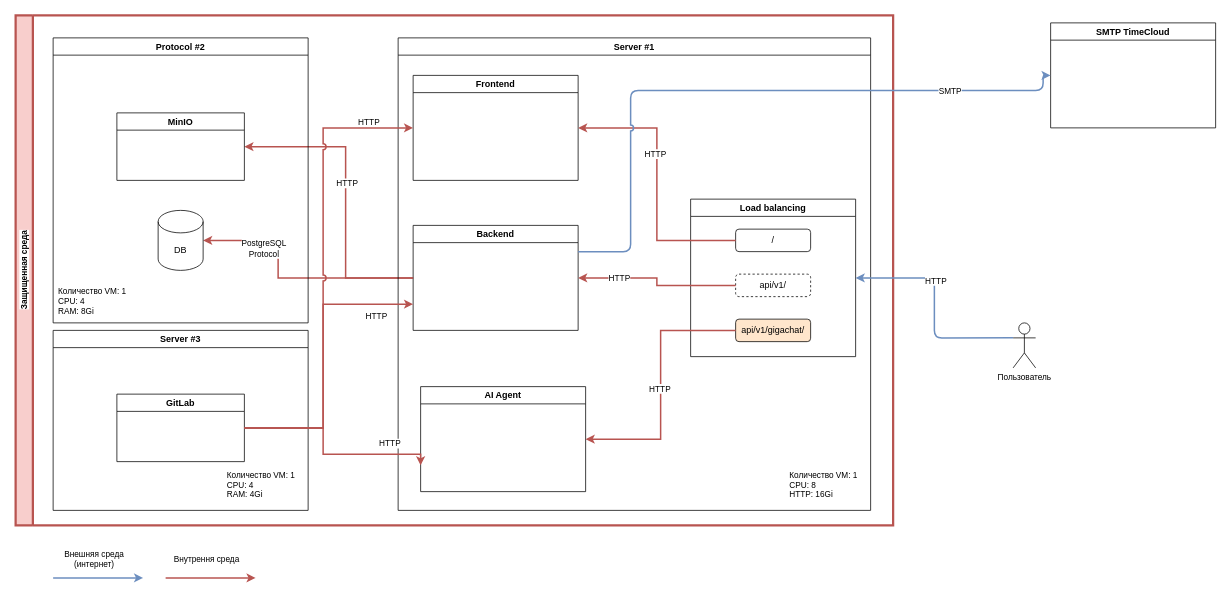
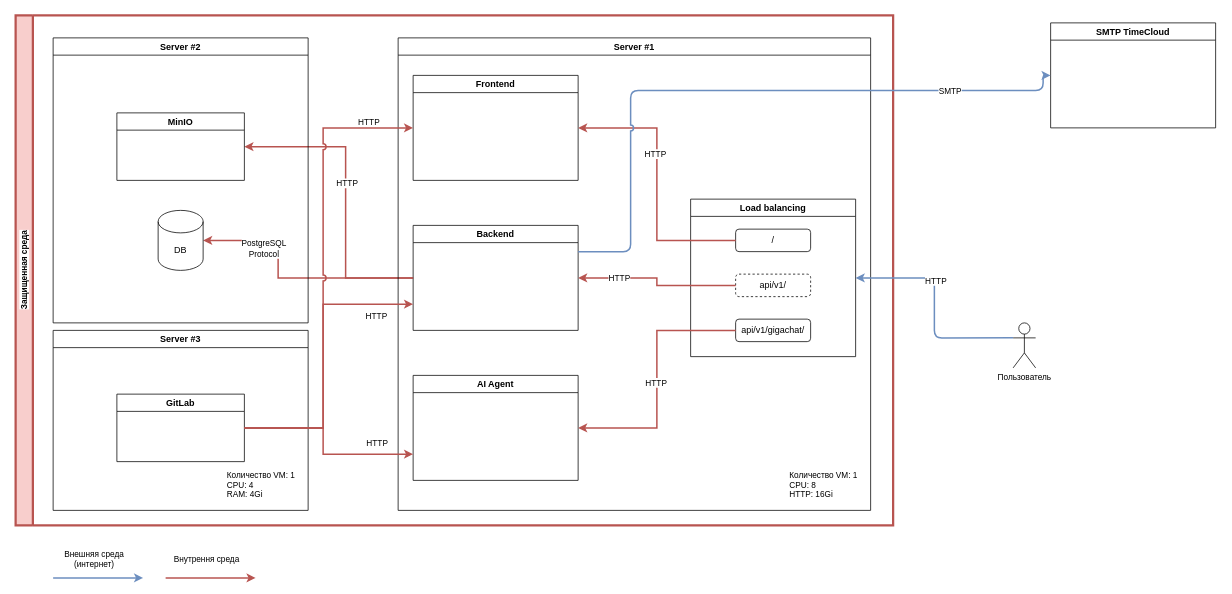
  <mxCell id="0" />
  <mxCell id="1" parent="0" />
  <mxCell id="2" value="Frontend" style="swimlane;whiteSpace=wrap;html=1;" vertex="1" parent="1"><mxGeometry x="550" y="100" width="220" height="140" as="geometry" /></mxCell>
  <mxCell id="3" style="edgeStyle=orthogonalEdgeStyle;rounded=0;orthogonalLoop=1;jettySize=auto;html=1;exitX=0;exitY=0.5;exitDx=0;exitDy=0;entryX=1;entryY=0.5;entryDx=0;entryDy=0;elbow=vertical;strokeWidth=2;fillColor=#f8cecc;strokeColor=#b85450;" edge="1" parent="1" source="5" target="21"><mxGeometry relative="1" as="geometry"><Array as="points"><mxPoint x="460" y="370" /><mxPoint x="460" y="195" /></Array></mxGeometry></mxCell>
  <mxCell id="4" value="HTTP" style="edgeLabel;html=1;align=center;verticalAlign=middle;resizable=0;points=[];" vertex="1" connectable="0" parent="3"><mxGeometry x="0.09" relative="1" as="geometry"><mxPoint x="1" y="1" as="offset" /></mxGeometry></mxCell>
  <mxCell id="5" value="Backend" style="swimlane;whiteSpace=wrap;html=1;" vertex="1" parent="1"><mxGeometry x="550" y="300" width="220" height="140" as="geometry" /></mxCell>
- <mxCell id="6" value="AI Agent" style="swimlane;whiteSpace=wrap;html=1;strokeWidth=1;" vertex="1" parent="1"><mxGeometry x="560" y="515" width="220" height="140" as="geometry" /></mxCell>
+ <mxCell id="6" value="AI Agent" style="swimlane;whiteSpace=wrap;html=1;strokeWidth=1;" vertex="1" parent="1"><mxGeometry x="550" y="500" width="220" height="140" as="geometry" /></mxCell>
  <mxCell id="7" value="Load balancing" style="swimlane;whiteSpace=wrap;html=1;" vertex="1" parent="1"><mxGeometry x="920" y="265" width="220" height="210" as="geometry" /></mxCell>
  <mxCell id="8" value="api/v1/" style="rounded=1;whiteSpace=wrap;html=1;dashed=1;" vertex="1" parent="7"><mxGeometry x="60" y="100" width="100" height="30" as="geometry" /></mxCell>
  <mxCell id="9" value="/" style="rounded=1;whiteSpace=wrap;html=1;" vertex="1" parent="7"><mxGeometry x="60" y="40" width="100" height="30" as="geometry" /></mxCell>
- <mxCell id="10" value="api/v1/gigachat/" style="rounded=1;whiteSpace=wrap;html=1;fillColor=#ffe6cc;" vertex="1" parent="7"><mxGeometry x="60" y="160" width="100" height="30" as="geometry" /></mxCell>
+ <mxCell id="10" value="api/v1/gigachat/" style="rounded=1;whiteSpace=wrap;html=1;" vertex="1" parent="7"><mxGeometry x="60" y="160" width="100" height="30" as="geometry" /></mxCell>
  <mxCell id="11" style="edgeStyle=orthogonalEdgeStyle;rounded=0;orthogonalLoop=1;jettySize=auto;html=1;exitX=0;exitY=0.5;exitDx=0;exitDy=0;entryX=1;entryY=0.5;entryDx=0;entryDy=0;strokeWidth=2;fillColor=#f8cecc;strokeColor=#b85450;" edge="1" parent="1" source="9" target="2"><mxGeometry relative="1" as="geometry" /></mxCell>
  <mxCell id="12" value="HTTP" style="edgeLabel;html=1;align=center;verticalAlign=middle;resizable=0;points=[];" vertex="1" connectable="0" parent="11"><mxGeometry x="0.225" y="3" relative="1" as="geometry"><mxPoint as="offset" /></mxGeometry></mxCell>
  <mxCell id="13" style="edgeStyle=orthogonalEdgeStyle;rounded=0;orthogonalLoop=1;jettySize=auto;html=1;exitX=0;exitY=0.5;exitDx=0;exitDy=0;entryX=1;entryY=0.5;entryDx=0;entryDy=0;strokeWidth=2;fillColor=#f8cecc;strokeColor=#b85450;" edge="1" parent="1" source="10" target="6"><mxGeometry relative="1" as="geometry" /></mxCell>
  <mxCell id="14" value="HTTP" style="edgeLabel;html=1;align=center;verticalAlign=middle;resizable=0;points=[];" vertex="1" connectable="0" parent="13"><mxGeometry x="0.026" y="-2" relative="1" as="geometry"><mxPoint as="offset" /></mxGeometry></mxCell>
  <mxCell id="15" style="edgeStyle=orthogonalEdgeStyle;rounded=0;orthogonalLoop=1;jettySize=auto;html=1;exitX=0;exitY=0.5;exitDx=0;exitDy=0;entryX=1;entryY=0.5;entryDx=0;entryDy=0;strokeWidth=2;fillColor=#f8cecc;strokeColor=#b85450;" edge="1" parent="1" source="8" target="5"><mxGeometry relative="1" as="geometry" /></mxCell>
  <mxCell id="16" value="HTTP" style="edgeLabel;html=1;align=center;verticalAlign=middle;resizable=0;points=[];" vertex="1" connectable="0" parent="15"><mxGeometry x="0.506" relative="1" as="geometry"><mxPoint as="offset" /></mxGeometry></mxCell>
  <mxCell id="17" style="edgeStyle=orthogonalEdgeStyle;rounded=0;orthogonalLoop=1;jettySize=auto;html=1;exitX=0;exitY=0.5;exitDx=0;exitDy=0;entryX=1;entryY=0.5;entryDx=0;entryDy=0;entryPerimeter=0;strokeWidth=2;fillColor=#f8cecc;strokeColor=#b85450;" edge="1" parent="1" source="5" target="22"><mxGeometry relative="1" as="geometry"><Array as="points"><mxPoint x="370" y="370" /><mxPoint x="370" y="320" /></Array></mxGeometry></mxCell>
  <mxCell id="18" value="&lt;div&gt;PostgreSQL&lt;/div&gt;&lt;div&gt;Protocol&lt;/div&gt;" style="edgeLabel;html=1;align=center;verticalAlign=middle;resizable=0;points=[];" vertex="1" connectable="0" parent="17"><mxGeometry x="0.41" y="2" relative="1" as="geometry"><mxPoint x="-17" y="8" as="offset" /></mxGeometry></mxCell>
  <mxCell id="19" value="Server #1" style="swimlane;whiteSpace=wrap;html=1;" vertex="1" parent="1"><mxGeometry x="530" y="50" width="630" height="630" as="geometry" /></mxCell>
- <mxCell id="20" value="Protocol #2" style="swimlane;whiteSpace=wrap;html=1;" vertex="1" parent="1"><mxGeometry x="70" y="50" width="340" height="380" as="geometry" /></mxCell>
+ <mxCell id="20" value="Server #2" style="swimlane;whiteSpace=wrap;html=1;" vertex="1" parent="1"><mxGeometry x="70" y="50" width="340" height="380" as="geometry" /></mxCell>
  <mxCell id="21" value="MinIO" style="swimlane;whiteSpace=wrap;html=1;" vertex="1" parent="20"><mxGeometry x="85" y="100" width="170" height="90" as="geometry" /></mxCell>
  <mxCell id="22" value="DB" style="shape=cylinder3;whiteSpace=wrap;html=1;boundedLbl=1;backgroundOutline=1;size=15;" vertex="1" parent="20"><mxGeometry x="140" y="230" width="60" height="80" as="geometry" /></mxCell>
  <mxCell id="23" value="Server #3" style="swimlane;whiteSpace=wrap;html=1;" vertex="1" parent="1"><mxGeometry x="70" y="440" width="340" height="240" as="geometry" /></mxCell>
  <mxCell id="24" value="GitLab" style="swimlane;whiteSpace=wrap;html=1;" vertex="1" parent="23"><mxGeometry x="85" y="85" width="170" height="90" as="geometry" /></mxCell>
  <mxCell id="25" style="edgeStyle=orthogonalEdgeStyle;rounded=0;orthogonalLoop=1;jettySize=auto;html=1;exitX=1;exitY=0.5;exitDx=0;exitDy=0;entryX=0;entryY=0.75;entryDx=0;entryDy=0;strokeWidth=2;fillColor=#f8cecc;strokeColor=#b85450;" edge="1" parent="1" source="24" target="6"><mxGeometry relative="1" as="geometry"><Array as="points"><mxPoint x="430" y="570" /><mxPoint x="430" y="605" /></Array></mxGeometry></mxCell>
  <mxCell id="26" value="HTTP" style="edgeLabel;html=1;align=center;verticalAlign=middle;resizable=0;points=[];fontFamily=Helvetica;fontSize=11;fontColor=default;labelBackgroundColor=default;" vertex="1" connectable="0" parent="25"><mxGeometry x="0.405" y="1" relative="1" as="geometry"><mxPoint x="28" y="-14" as="offset" /></mxGeometry></mxCell>
  <mxCell id="27" style="edgeStyle=orthogonalEdgeStyle;rounded=0;orthogonalLoop=1;jettySize=auto;html=1;exitX=1;exitY=0.5;exitDx=0;exitDy=0;entryX=0;entryY=0.75;entryDx=0;entryDy=0;strokeWidth=2;fillColor=#f8cecc;strokeColor=#b85450;" edge="1" parent="1" source="24" target="5"><mxGeometry relative="1" as="geometry"><Array as="points"><mxPoint x="430" y="570" /><mxPoint x="430" y="405" /></Array></mxGeometry></mxCell>
  <mxCell id="28" value="HTTP" style="edgeLabel;html=1;align=center;verticalAlign=middle;resizable=0;points=[];fontFamily=Helvetica;fontSize=11;fontColor=default;labelBackgroundColor=default;" vertex="1" connectable="0" parent="27"><mxGeometry x="0.667" relative="1" as="geometry"><mxPoint x="15" y="15" as="offset" /></mxGeometry></mxCell>
  <mxCell id="29" style="edgeStyle=orthogonalEdgeStyle;rounded=0;orthogonalLoop=1;jettySize=auto;html=1;exitX=1;exitY=0.5;exitDx=0;exitDy=0;entryX=0;entryY=0.5;entryDx=0;entryDy=0;jumpStyle=arc;strokeWidth=2;fillColor=#f8cecc;strokeColor=#b85450;" edge="1" parent="1" source="24" target="2"><mxGeometry relative="1" as="geometry"><Array as="points"><mxPoint x="430" y="570" /><mxPoint x="430" y="170" /></Array></mxGeometry></mxCell>
  <mxCell id="30" value="HTTP" style="edgeLabel;html=1;align=center;verticalAlign=middle;resizable=0;points=[];fontFamily=Helvetica;fontSize=11;fontColor=default;labelBackgroundColor=default;" vertex="1" connectable="0" parent="29"><mxGeometry x="-0.404" relative="1" as="geometry"><mxPoint x="60" y="-328" as="offset" /></mxGeometry></mxCell>
  <mxCell id="31" value="Защищенная среда" style="swimlane;horizontal=0;whiteSpace=wrap;html=1;fontFamily=Helvetica;fontSize=11;labelBackgroundColor=default;fillColor=#f8cecc;strokeColor=#b85450;strokeWidth=3;" vertex="1" parent="1"><mxGeometry x="20" y="20" width="1170" height="680" as="geometry" /></mxCell>
  <mxCell id="32" value="Количество VM: 1 &#10;CPU: 4 &#10;RAM: 4Gi" style="text;whiteSpace=wrap;fontFamily=Helvetica;fontSize=11;labelBackgroundColor=default;dashed=1;dashPattern=1 4;shadow=0;" vertex="1" parent="31"><mxGeometry x="280" y="600" width="100" height="50" as="geometry" /></mxCell>
- <mxCell id="33" value="Количество VM: 1 &#10;CPU: 4 &#10;RAM: 8Gi" style="text;whiteSpace=wrap;fontFamily=Helvetica;fontSize=11;labelBackgroundColor=default;dashed=1;dashPattern=1 4;shadow=0;" vertex="1" parent="31"><mxGeometry x="55" y="355" width="100" height="50" as="geometry" /></mxCell>
  <mxCell id="34" value="Количество VM: 1 &#10;CPU: 8 &#10;HTTP: 16Gi" style="text;whiteSpace=wrap;fontFamily=Helvetica;fontSize=11;labelBackgroundColor=default;dashed=1;dashPattern=1 4;shadow=0;" vertex="1" parent="31"><mxGeometry x="1030" y="600" width="100" height="50" as="geometry" /></mxCell>
  <mxCell id="35" value="SMTP TimeCloud" style="swimlane;whiteSpace=wrap;html=1;" vertex="1" parent="1"><mxGeometry x="1400" y="30" width="220" height="140" as="geometry" /></mxCell>
  <mxCell id="36" style="edgeStyle=orthogonalEdgeStyle;shape=connector;curved=0;rounded=1;orthogonalLoop=1;jettySize=auto;html=1;exitX=1;exitY=0.25;exitDx=0;exitDy=0;entryX=0;entryY=0.5;entryDx=0;entryDy=0;strokeColor=#6c8ebf;align=center;verticalAlign=middle;fontFamily=Helvetica;fontSize=11;fontColor=default;labelBackgroundColor=default;endArrow=classic;strokeWidth=2;fillColor=#dae8fc;jumpStyle=arc;" edge="1" parent="1" source="5" target="35"><mxGeometry relative="1" as="geometry"><Array as="points"><mxPoint x="840" y="335" /><mxPoint x="840" y="120" /><mxPoint x="1390" y="120" /></Array></mxGeometry></mxCell>
  <mxCell id="37" value="SMTP" style="edgeLabel;html=1;align=center;verticalAlign=middle;resizable=0;points=[];fontFamily=Helvetica;fontSize=11;fontColor=default;labelBackgroundColor=default;" vertex="1" connectable="0" parent="36"><mxGeometry x="0.078" y="5" relative="1" as="geometry"><mxPoint x="244" y="5" as="offset" /></mxGeometry></mxCell>
  <mxCell id="38" style="edgeStyle=orthogonalEdgeStyle;shape=connector;curved=0;rounded=1;orthogonalLoop=1;jettySize=auto;html=1;exitX=0;exitY=0.333;exitDx=0;exitDy=0;exitPerimeter=0;entryX=1;entryY=0.5;entryDx=0;entryDy=0;strokeColor=#6c8ebf;align=center;verticalAlign=middle;fontFamily=Helvetica;fontSize=11;fontColor=default;labelBackgroundColor=default;endArrow=classic;strokeWidth=2;fillColor=#dae8fc;" edge="1" parent="1" source="40" target="7"><mxGeometry relative="1" as="geometry" /></mxCell>
  <mxCell id="39" value="&lt;div&gt;HTTP&lt;/div&gt;" style="edgeLabel;html=1;align=center;verticalAlign=middle;resizable=0;points=[];fontFamily=Helvetica;fontSize=11;fontColor=default;labelBackgroundColor=default;" vertex="1" connectable="0" parent="38"><mxGeometry x="0.255" y="-1" relative="1" as="geometry"><mxPoint as="offset" /></mxGeometry></mxCell>
  <mxCell id="40" value="Пользователь" style="shape=umlActor;verticalLabelPosition=bottom;verticalAlign=top;html=1;outlineConnect=0;fontFamily=Helvetica;fontSize=11;fontColor=default;labelBackgroundColor=default;" vertex="1" parent="1"><mxGeometry x="1350" y="430" width="30" height="60" as="geometry" /></mxCell>
  <mxCell id="41" value="" style="endArrow=classic;html=1;rounded=1;strokeColor=#6c8ebf;align=center;verticalAlign=middle;fontFamily=Helvetica;fontSize=11;fontColor=default;labelBackgroundColor=default;edgeStyle=orthogonalEdgeStyle;curved=0;strokeWidth=2;fillColor=#dae8fc;" edge="1" parent="1"><mxGeometry width="50" height="50" relative="1" as="geometry"><mxPoint x="70" y="770" as="sourcePoint" /><mxPoint y="770" as="targetPoint" x="190" /></mxGeometry></mxCell>
  <mxCell id="42" value="Внешняя среда (интернет)" style="text;html=1;align=center;verticalAlign=middle;whiteSpace=wrap;rounded=0;fontFamily=Helvetica;fontSize=11;fontColor=default;labelBackgroundColor=default;" vertex="1" parent="1"><mxGeometry x="70" y="730" width="110" height="30" as="geometry" /></mxCell>
  <mxCell id="43" value="" style="endArrow=classic;html=1;rounded=1;strokeColor=#b85450;align=center;verticalAlign=middle;fontFamily=Helvetica;fontSize=11;fontColor=default;labelBackgroundColor=default;edgeStyle=orthogonalEdgeStyle;curved=0;strokeWidth=2;fillColor=#f8cecc;" edge="1" parent="1"><mxGeometry width="50" height="50" relative="1" as="geometry"><mxPoint x="220" y="770" as="sourcePoint" /><mxPoint x="340" y="770" as="targetPoint" /></mxGeometry></mxCell>
  <mxCell id="44" value="Внутрення среда" style="text;html=1;align=center;verticalAlign=middle;whiteSpace=wrap;rounded=0;fontFamily=Helvetica;fontSize=11;fontColor=default;labelBackgroundColor=default;" vertex="1" parent="1"><mxGeometry x="220" y="730" width="110" height="30" as="geometry" /></mxCell>
